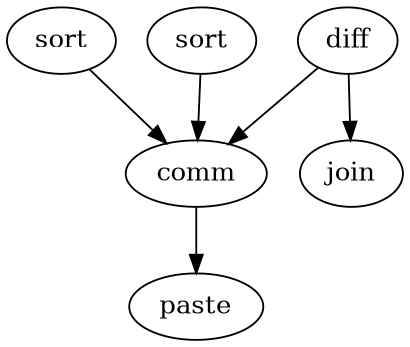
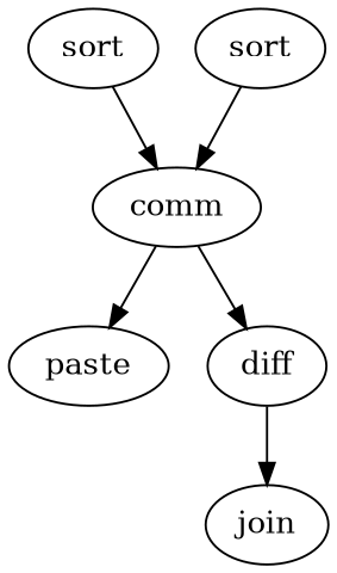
  digraph {
    n1 [label=sort]
    n2 [label=comm]
    n3 [label=paste]
    n4 [label=diff]
    n5 [label=join]
    n6 [label=sort]
    n1 -> n2
    n2 -> n3
-   n4 -> n2
+   n2 -> n4
    n4 -> n5
    n6 -> n2
  }
